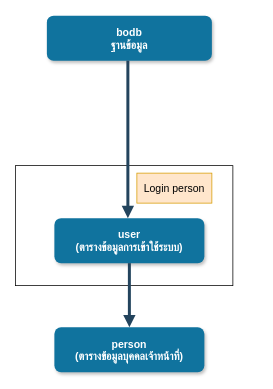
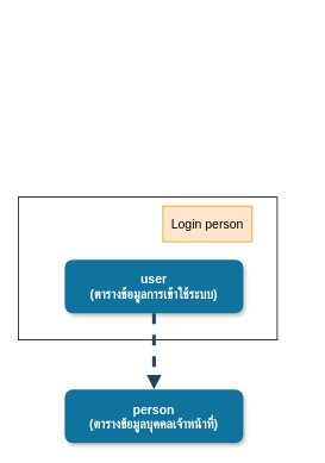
  <mxCell id="0" />
  <mxCell id="1" parent="0" />
  <mxCell id="2" value="" style="rounded=0;whiteSpace=wrap;html=1;" vertex="1" parent="1"><mxGeometry x="20" y="220" width="290" height="160" as="geometry" /></mxCell>
- <mxCell id="3" value="bodb&#10;ฐานข้อมูล" style="rounded=1;fillColor=#10739E;strokeColor=none;shadow=1;gradientColor=none;fontStyle=1;fontColor=#FFFFFF;fontSize=14;" parent="1" vertex="1"><mxGeometry x="62" y="20" width="220" height="60" as="geometry" /></mxCell>
  <mxCell id="4" value="person&#10;(ตารางข้อมูลบุคคลเจ้าหน้าที่)" style="rounded=1;fillColor=#10739E;strokeColor=none;shadow=1;gradientColor=none;fontStyle=1;fontColor=#FFFFFF;fontSize=14;" parent="1" vertex="1"><mxGeometry x="72" y="435.5" width="200" height="60" as="geometry" /></mxCell>
  <mxCell id="5" value="user&#10;(ตารางข้อมูลการเข้าใช้ระบบ)" style="rounded=1;fillColor=#10739E;strokeColor=none;shadow=1;gradientColor=none;fontStyle=1;fontColor=#FFFFFF;fontSize=14;" parent="1" vertex="1"><mxGeometry x="72" y="290" width="200" height="60" as="geometry" /></mxCell>
- <mxCell id="6" value="" style="edgeStyle=elbowEdgeStyle;elbow=vertical;strokeWidth=4;endArrow=block;endFill=1;fontStyle=1;strokeColor=#23445D;" parent="1" source="3" target="5" edge="1"><mxGeometry x="22" y="165.5" width="100" height="100" as="geometry"><mxPoint x="-188" y="-34.5" as="sourcePoint" /><mxPoint x="-88" y="-134.5" as="targetPoint" /><Array as="points"><mxPoint x="170" y="190" /><mxPoint x="342" y="255.5" /></Array></mxGeometry></mxCell>
- <mxCell id="7" value="" style="edgeStyle=elbowEdgeStyle;elbow=vertical;strokeWidth=4;endArrow=block;endFill=1;fontStyle=1;strokeColor=#23445D;entryX=0.5;entryY=0;entryDx=0;entryDy=0;" parent="1" source="5" target="4" edge="1"><mxGeometry x="62" y="165.5" width="100" height="100" as="geometry"><mxPoint x="-148" y="-34.5" as="sourcePoint" /><mxPoint x="172" y="405.5" as="targetPoint" /></mxGeometry></mxCell>
+ <mxCell id="7" value="" style="edgeStyle=elbowEdgeStyle;elbow=vertical;strokeWidth=4;endArrow=block;endFill=1;fontStyle=1;strokeColor=#23445D;entryX=0.5;entryY=0;entryDx=0;entryDy=0;dashed=1;" parent="1" source="5" target="4" edge="1"><mxGeometry x="62" y="165.5" width="100" height="100" as="geometry"><mxPoint x="-148" y="-34.5" as="sourcePoint" /><mxPoint x="172" y="405.5" as="targetPoint" /></mxGeometry></mxCell>
  <mxCell id="8" value="Login person" style="text;html=1;strokeColor=#d79b00;fillColor=#ffe6cc;align=center;verticalAlign=middle;whiteSpace=wrap;rounded=0;fontSize=14;" vertex="1" parent="1"><mxGeometry x="182" y="230" width="100" height="40" as="geometry" /></mxCell>
